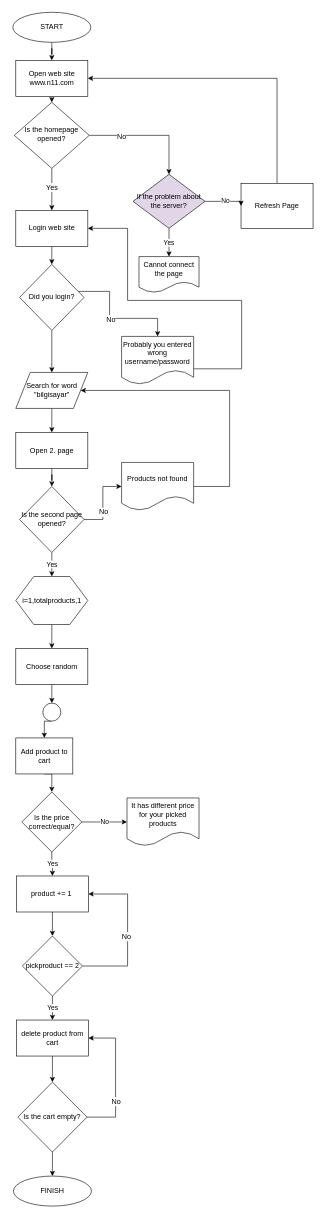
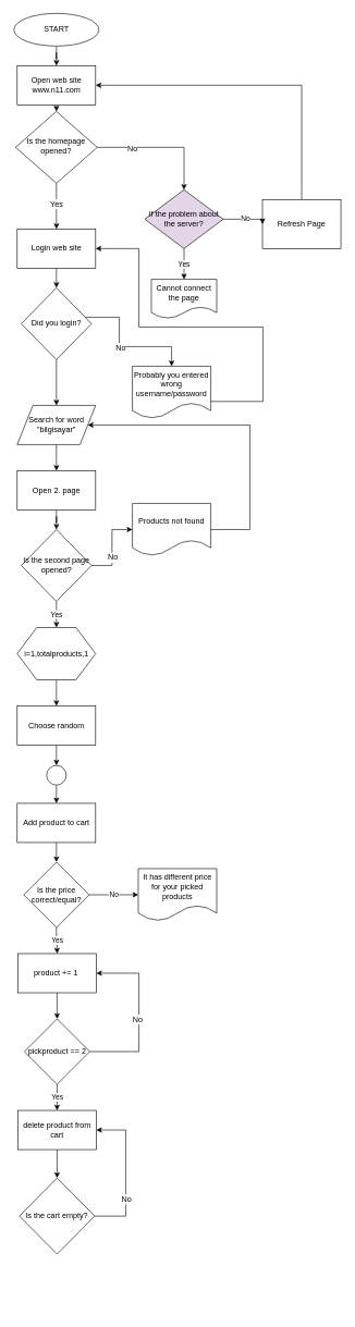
  <mxCell id="0" />
  <mxCell id="1" parent="0" />
  <mxCell id="2" style="edgeStyle=orthogonalEdgeStyle;rounded=0;orthogonalLoop=1;jettySize=auto;html=1;entryX=0.5;entryY=0;entryDx=0;entryDy=0;exitX=0.5;exitY=1;exitDx=0;exitDy=0;" edge="1" parent="1" source="10" target="7"><mxGeometry relative="1" as="geometry"><mxPoint x="107" y="180" as="sourcePoint" /></mxGeometry></mxCell>
  <mxCell id="3" style="edgeStyle=orthogonalEdgeStyle;rounded=0;orthogonalLoop=1;jettySize=auto;html=1;entryX=0.5;entryY=0;entryDx=0;entryDy=0;" edge="1" parent="1" source="7" target="18"><mxGeometry relative="1" as="geometry"><mxPoint x="107" y="400" as="targetPoint" /></mxGeometry></mxCell>
  <mxCell id="4" value="Yes" style="text;html=1;align=center;verticalAlign=middle;resizable=0;points=[];labelBackgroundColor=#ffffff;" vertex="1" connectable="0" parent="3"><mxGeometry x="0.236" relative="1" as="geometry"><mxPoint y="-12" as="offset" /></mxGeometry></mxCell>
  <mxCell id="5" style="edgeStyle=orthogonalEdgeStyle;rounded=0;orthogonalLoop=1;jettySize=auto;html=1;entryX=0.5;entryY=0;entryDx=0;entryDy=0;" edge="1" parent="1" source="7" target="15"><mxGeometry relative="1" as="geometry" /></mxCell>
  <mxCell id="6" value="No" style="text;html=1;align=center;verticalAlign=middle;resizable=0;points=[];labelBackgroundColor=#ffffff;" vertex="1" connectable="0" parent="5"><mxGeometry x="-0.471" y="-1" relative="1" as="geometry"><mxPoint x="1" as="offset" /></mxGeometry></mxCell>
  <mxCell id="7" value="Is the homepage opened?" style="rhombus;whiteSpace=wrap;html=1;shadow=0;fontFamily=Helvetica;fontSize=12;align=center;strokeWidth=1;spacing=6;spacingTop=-4;" parent="1" vertex="1"><mxGeometry x="23.25" y="170" width="125" height="110" as="geometry" /></mxCell>
  <mxCell id="8" style="edgeStyle=orthogonalEdgeStyle;rounded=0;orthogonalLoop=1;jettySize=auto;html=1;entryX=0.5;entryY=0;entryDx=0;entryDy=0;" edge="1" parent="1" source="9" target="10"><mxGeometry relative="1" as="geometry"><mxPoint x="107" y="110" as="targetPoint" /></mxGeometry></mxCell>
  <mxCell id="9" value="START" style="ellipse;whiteSpace=wrap;html=1;" vertex="1" parent="1"><mxGeometry x="20.75" y="20" width="130" height="50" as="geometry" /></mxCell>
  <mxCell id="10" value="&lt;span style=&quot;white-space: normal&quot;&gt;Open web site&lt;/span&gt;&lt;br style=&quot;white-space: normal&quot;&gt;&lt;span style=&quot;white-space: normal&quot;&gt;www.n11.com&lt;/span&gt;" style="rounded=0;whiteSpace=wrap;html=1;" vertex="1" parent="1"><mxGeometry x="25.75" y="100" width="120" height="60" as="geometry" /></mxCell>
  <mxCell id="11" style="edgeStyle=orthogonalEdgeStyle;rounded=0;orthogonalLoop=1;jettySize=auto;html=1;exitX=0.5;exitY=0;exitDx=0;exitDy=0;entryX=1;entryY=0.5;entryDx=0;entryDy=0;" edge="1" parent="1" source="12" target="10"><mxGeometry relative="1" as="geometry" /></mxCell>
  <mxCell id="12" value="Refresh Page" style="rounded=0;whiteSpace=wrap;html=1;" vertex="1" parent="1"><mxGeometry x="401" y="305" width="120" height="75" as="geometry" /></mxCell>
  <mxCell id="13" value="Yes" style="edgeStyle=orthogonalEdgeStyle;rounded=0;orthogonalLoop=1;jettySize=auto;html=1;entryX=0.5;entryY=0;entryDx=0;entryDy=0;" edge="1" parent="1" source="15" target="16"><mxGeometry relative="1" as="geometry" /></mxCell>
  <mxCell id="14" value="No" style="edgeStyle=orthogonalEdgeStyle;rounded=0;orthogonalLoop=1;jettySize=auto;html=1;entryX=0;entryY=0.5;entryDx=0;entryDy=0;" edge="1" parent="1" source="15" target="12"><mxGeometry relative="1" as="geometry"><Array as="points"><mxPoint x="361" y="335" /><mxPoint x="361" y="335" /></Array></mxGeometry></mxCell>
  <mxCell id="15" value="If the problem about the server?" style="rhombus;whiteSpace=wrap;html=1;fillColor=#e1d5e7;" vertex="1" parent="1"><mxGeometry x="221" y="290" width="120" height="90" as="geometry" /></mxCell>
  <mxCell id="16" value="&lt;span style=&quot;white-space: normal&quot;&gt;Cannot connect the page&lt;/span&gt;" style="shape=document;whiteSpace=wrap;html=1;boundedLbl=1;" vertex="1" parent="1"><mxGeometry x="231" y="427" width="100" height="60" as="geometry" /></mxCell>
  <mxCell id="17" style="edgeStyle=orthogonalEdgeStyle;rounded=0;orthogonalLoop=1;jettySize=auto;html=1;exitX=0.5;exitY=1;exitDx=0;exitDy=0;entryX=0.5;entryY=0;entryDx=0;entryDy=0;" edge="1" parent="1" source="18" target="22"><mxGeometry relative="1" as="geometry" /></mxCell>
  <mxCell id="18" value="Login web site" style="rounded=0;whiteSpace=wrap;html=1;" vertex="1" parent="1"><mxGeometry x="25.75" y="350" width="120" height="60" as="geometry" /></mxCell>
  <mxCell id="19" style="edgeStyle=orthogonalEdgeStyle;rounded=0;orthogonalLoop=1;jettySize=auto;html=1;entryX=0.5;entryY=0;entryDx=0;entryDy=0;" edge="1" parent="1" source="22" target="24"><mxGeometry relative="1" as="geometry"><Array as="points"><mxPoint x="182" y="485" /><mxPoint x="182" y="530" /><mxPoint x="262" y="530" /></Array></mxGeometry></mxCell>
  <mxCell id="20" value="No" style="text;html=1;align=center;verticalAlign=middle;resizable=0;points=[];labelBackgroundColor=#ffffff;" vertex="1" connectable="0" parent="19"><mxGeometry x="-0.043" y="-1" relative="1" as="geometry"><mxPoint as="offset" /></mxGeometry></mxCell>
  <mxCell id="21" style="edgeStyle=orthogonalEdgeStyle;rounded=0;orthogonalLoop=1;jettySize=auto;html=1;exitX=0.5;exitY=1;exitDx=0;exitDy=0;entryX=0.5;entryY=0;entryDx=0;entryDy=0;" edge="1" parent="1" source="22" target="26"><mxGeometry relative="1" as="geometry" /></mxCell>
  <mxCell id="22" value="Did you login?" style="rhombus;whiteSpace=wrap;html=1;" vertex="1" parent="1"><mxGeometry x="32" y="440" width="107.5" height="110" as="geometry" /></mxCell>
  <mxCell id="23" style="edgeStyle=orthogonalEdgeStyle;rounded=0;orthogonalLoop=1;jettySize=auto;html=1;entryX=1;entryY=0.5;entryDx=0;entryDy=0;" edge="1" parent="1" source="24" target="18"><mxGeometry relative="1" as="geometry"><mxPoint x="342" y="510" as="targetPoint" /><Array as="points"><mxPoint x="402" y="614" /><mxPoint x="402" y="500" /><mxPoint x="212" y="500" /><mxPoint x="212" y="380" /></Array></mxGeometry></mxCell>
  <mxCell id="24" value="&lt;span style=&quot;white-space: normal&quot;&gt;Probably you entered wrong username/password&lt;/span&gt;" style="shape=document;whiteSpace=wrap;html=1;boundedLbl=1;" vertex="1" parent="1"><mxGeometry x="202" y="560" width="120" height="80" as="geometry" /></mxCell>
  <mxCell id="25" style="edgeStyle=orthogonalEdgeStyle;rounded=0;orthogonalLoop=1;jettySize=auto;html=1;exitX=0.5;exitY=1;exitDx=0;exitDy=0;entryX=0.5;entryY=0;entryDx=0;entryDy=0;" edge="1" parent="1" source="26" target="28"><mxGeometry relative="1" as="geometry" /></mxCell>
  <mxCell id="26" value="Search for word&lt;br&gt;&quot;bilgisayar&quot;" style="shape=parallelogram;perimeter=parallelogramPerimeter;whiteSpace=wrap;html=1;" vertex="1" parent="1"><mxGeometry x="25.75" y="620" width="120" height="60" as="geometry" /></mxCell>
  <mxCell id="27" style="edgeStyle=orthogonalEdgeStyle;rounded=0;orthogonalLoop=1;jettySize=auto;html=1;entryX=0.5;entryY=0;entryDx=0;entryDy=0;" edge="1" parent="1" source="28" target="32"><mxGeometry relative="1" as="geometry" /></mxCell>
  <mxCell id="28" value="Open 2. page" style="rounded=0;whiteSpace=wrap;html=1;" vertex="1" parent="1"><mxGeometry x="25.75" y="720" width="120" height="60" as="geometry" /></mxCell>
  <mxCell id="29" value="Yes" style="edgeStyle=orthogonalEdgeStyle;rounded=0;orthogonalLoop=1;jettySize=auto;html=1;exitX=0.5;exitY=1;exitDx=0;exitDy=0;entryX=0.5;entryY=0;entryDx=0;entryDy=0;" edge="1" parent="1" source="32" target="36"><mxGeometry relative="1" as="geometry"><Array as="points"><mxPoint x="86" y="930" /><mxPoint x="86" y="930" /></Array></mxGeometry></mxCell>
  <mxCell id="30" style="edgeStyle=orthogonalEdgeStyle;rounded=0;orthogonalLoop=1;jettySize=auto;html=1;exitX=1;exitY=0.5;exitDx=0;exitDy=0;entryX=0;entryY=0.5;entryDx=0;entryDy=0;" edge="1" parent="1" source="32" target="34"><mxGeometry relative="1" as="geometry" /></mxCell>
  <mxCell id="31" value="No" style="text;html=1;align=center;verticalAlign=middle;resizable=0;points=[];labelBackgroundColor=#ffffff;" vertex="1" connectable="0" parent="30"><mxGeometry x="-0.256" y="-1" relative="1" as="geometry"><mxPoint as="offset" /></mxGeometry></mxCell>
  <mxCell id="32" value="Is the second page opened?" style="rhombus;whiteSpace=wrap;html=1;" vertex="1" parent="1"><mxGeometry x="32" y="810" width="107.5" height="110" as="geometry" /></mxCell>
  <mxCell id="33" style="edgeStyle=orthogonalEdgeStyle;rounded=0;orthogonalLoop=1;jettySize=auto;html=1;exitX=1;exitY=0.5;exitDx=0;exitDy=0;entryX=1;entryY=0.5;entryDx=0;entryDy=0;" edge="1" parent="1" source="34" target="26"><mxGeometry relative="1" as="geometry"><Array as="points"><mxPoint x="382" y="810" /><mxPoint x="382" y="650" /></Array></mxGeometry></mxCell>
  <mxCell id="34" value="&lt;span style=&quot;white-space: normal&quot;&gt;Products not found&lt;/span&gt;" style="shape=document;whiteSpace=wrap;html=1;boundedLbl=1;" vertex="1" parent="1"><mxGeometry x="202" y="770" width="120" height="80" as="geometry" /></mxCell>
  <mxCell id="35" style="edgeStyle=orthogonalEdgeStyle;rounded=0;orthogonalLoop=1;jettySize=auto;html=1;exitX=0.5;exitY=1;exitDx=0;exitDy=0;entryX=0.5;entryY=0;entryDx=0;entryDy=0;" edge="1" parent="1" source="36" target="38"><mxGeometry relative="1" as="geometry" /></mxCell>
  <mxCell id="36" value="i=1,totalproducts,1" style="shape=hexagon;perimeter=hexagonPerimeter2;whiteSpace=wrap;html=1;" vertex="1" parent="1"><mxGeometry x="25.75" y="960" width="120" height="80" as="geometry" /></mxCell>
  <mxCell id="37" style="edgeStyle=orthogonalEdgeStyle;rounded=0;orthogonalLoop=1;jettySize=auto;html=1;exitX=0.5;exitY=1;exitDx=0;exitDy=0;entryX=0.5;entryY=0;entryDx=0;entryDy=0;" edge="1" parent="1" source="38" target="59"><mxGeometry relative="1" as="geometry" /></mxCell>
  <mxCell id="38" value="Choose random" style="rounded=0;whiteSpace=wrap;html=1;" vertex="1" parent="1"><mxGeometry x="25.75" y="1080" width="120" height="60" as="geometry" /></mxCell>
  <mxCell id="39" style="edgeStyle=orthogonalEdgeStyle;rounded=0;orthogonalLoop=1;jettySize=auto;html=1;exitX=0.5;exitY=1;exitDx=0;exitDy=0;entryX=0.5;entryY=0;entryDx=0;entryDy=0;" edge="1" parent="1" source="40" target="43"><mxGeometry relative="1" as="geometry" /></mxCell>
- <mxCell id="40" value="Add product to cart" style="rounded=0;whiteSpace=wrap;html=1;" vertex="1" parent="1"><mxGeometry x="25.75" y="1229" width="95" height="60" as="geometry" /></mxCell>
+ <mxCell id="40" value="Add product to cart" style="rounded=0;whiteSpace=wrap;html=1;" vertex="1" parent="1"><mxGeometry x="25.75" y="1229" width="120" height="60" as="geometry" /></mxCell>
  <mxCell id="41" value="No" style="edgeStyle=orthogonalEdgeStyle;rounded=0;orthogonalLoop=1;jettySize=auto;html=1;exitX=1;exitY=0.5;exitDx=0;exitDy=0;entryX=0;entryY=0.5;entryDx=0;entryDy=0;" edge="1" parent="1" source="43" target="44"><mxGeometry relative="1" as="geometry" /></mxCell>
  <mxCell id="42" value="Yes" style="edgeStyle=orthogonalEdgeStyle;rounded=0;orthogonalLoop=1;jettySize=auto;html=1;exitX=0.5;exitY=1;exitDx=0;exitDy=0;entryX=0.5;entryY=0;entryDx=0;entryDy=0;" edge="1" parent="1" source="43" target="46"><mxGeometry relative="1" as="geometry" /></mxCell>
  <mxCell id="43" value="Is the price correct/equal?" style="rhombus;whiteSpace=wrap;html=1;" vertex="1" parent="1"><mxGeometry x="35.75" y="1319" width="100" height="100" as="geometry" /></mxCell>
  <mxCell id="44" value="It has different price for your picked products" style="shape=document;whiteSpace=wrap;html=1;boundedLbl=1;" vertex="1" parent="1"><mxGeometry x="211" y="1329" width="120" height="80" as="geometry" /></mxCell>
  <mxCell id="45" style="edgeStyle=orthogonalEdgeStyle;rounded=0;orthogonalLoop=1;jettySize=auto;html=1;exitX=0.5;exitY=1;exitDx=0;exitDy=0;entryX=0.5;entryY=0;entryDx=0;entryDy=0;" edge="1" parent="1" source="46" target="50"><mxGeometry relative="1" as="geometry" /></mxCell>
  <mxCell id="46" value="product += 1&amp;nbsp;" style="rounded=0;whiteSpace=wrap;html=1;" vertex="1" parent="1"><mxGeometry x="26.75" y="1459" width="120" height="60" as="geometry" /></mxCell>
  <mxCell id="47" style="edgeStyle=orthogonalEdgeStyle;rounded=0;orthogonalLoop=1;jettySize=auto;html=1;exitX=1;exitY=0.5;exitDx=0;exitDy=0;entryX=1;entryY=0.5;entryDx=0;entryDy=0;" edge="1" parent="1" source="50" target="46"><mxGeometry relative="1" as="geometry"><Array as="points"><mxPoint x="212" y="1609" /><mxPoint x="212" y="1489" /></Array></mxGeometry></mxCell>
  <mxCell id="48" value="No" style="text;html=1;align=center;verticalAlign=middle;resizable=0;points=[];labelBackgroundColor=#ffffff;" vertex="1" connectable="0" parent="47"><mxGeometry x="-0.038" y="3" relative="1" as="geometry"><mxPoint as="offset" /></mxGeometry></mxCell>
  <mxCell id="49" value="Yes" style="edgeStyle=orthogonalEdgeStyle;rounded=0;orthogonalLoop=1;jettySize=auto;html=1;exitX=0.5;exitY=1;exitDx=0;exitDy=0;entryX=0.5;entryY=0;entryDx=0;entryDy=0;" edge="1" parent="1" source="50" target="52"><mxGeometry relative="1" as="geometry" /></mxCell>
  <mxCell id="50" value="pickproduct == 2" style="rhombus;whiteSpace=wrap;html=1;" vertex="1" parent="1"><mxGeometry x="36.75" y="1559" width="100" height="100" as="geometry" /></mxCell>
  <mxCell id="51" style="edgeStyle=orthogonalEdgeStyle;rounded=0;orthogonalLoop=1;jettySize=auto;html=1;exitX=0.5;exitY=1;exitDx=0;exitDy=0;entryX=0.5;entryY=0;entryDx=0;entryDy=0;" edge="1" parent="1" source="52" target="56"><mxGeometry relative="1" as="geometry" /></mxCell>
  <mxCell id="52" value="delete product from cart" style="rounded=0;whiteSpace=wrap;html=1;" vertex="1" parent="1"><mxGeometry x="26.75" y="1699" width="120" height="60" as="geometry" /></mxCell>
  <mxCell id="53" style="edgeStyle=orthogonalEdgeStyle;rounded=0;orthogonalLoop=1;jettySize=auto;html=1;exitX=1;exitY=0.5;exitDx=0;exitDy=0;entryX=1;entryY=0.5;entryDx=0;entryDy=0;" edge="1" parent="1" source="56" target="52"><mxGeometry relative="1" as="geometry"><Array as="points"><mxPoint x="192" y="1861" /><mxPoint x="192" y="1729" /></Array></mxGeometry></mxCell>
  <mxCell id="54" value="No" style="text;html=1;align=center;verticalAlign=middle;resizable=0;points=[];labelBackgroundColor=#ffffff;" vertex="1" connectable="0" parent="53"><mxGeometry x="-0.576" y="27" relative="1" as="geometry"><mxPoint x="27" y="-26" as="offset" /></mxGeometry></mxCell>
- <mxCell id="55" style="edgeStyle=orthogonalEdgeStyle;rounded=0;orthogonalLoop=1;jettySize=auto;html=1;exitX=0.5;exitY=1;exitDx=0;exitDy=0;" edge="1" parent="1" source="56" target="57"><mxGeometry relative="1" as="geometry" /></mxCell>
  <mxCell id="56" value="Is the cart empty?" style="rhombus;whiteSpace=wrap;html=1;" vertex="1" parent="1"><mxGeometry x="29.13" y="1802.5" width="115.25" height="116.5" as="geometry" /></mxCell>
- <mxCell id="57" value="FINISH" style="ellipse;whiteSpace=wrap;html=1;" vertex="1" parent="1"><mxGeometry x="21.76" y="1959" width="130" height="50" as="geometry" /></mxCell>
  <mxCell id="58" style="edgeStyle=orthogonalEdgeStyle;rounded=0;orthogonalLoop=1;jettySize=auto;html=1;exitX=0.5;exitY=1;exitDx=0;exitDy=0;entryX=0.5;entryY=0;entryDx=0;entryDy=0;" edge="1" parent="1" source="59" target="40"><mxGeometry relative="1" as="geometry" /></mxCell>
  <mxCell id="59" value="" style="ellipse;whiteSpace=wrap;html=1;aspect=fixed;" vertex="1" parent="1"><mxGeometry x="70.75" y="1171" width="30" height="30" as="geometry" /></mxCell>
